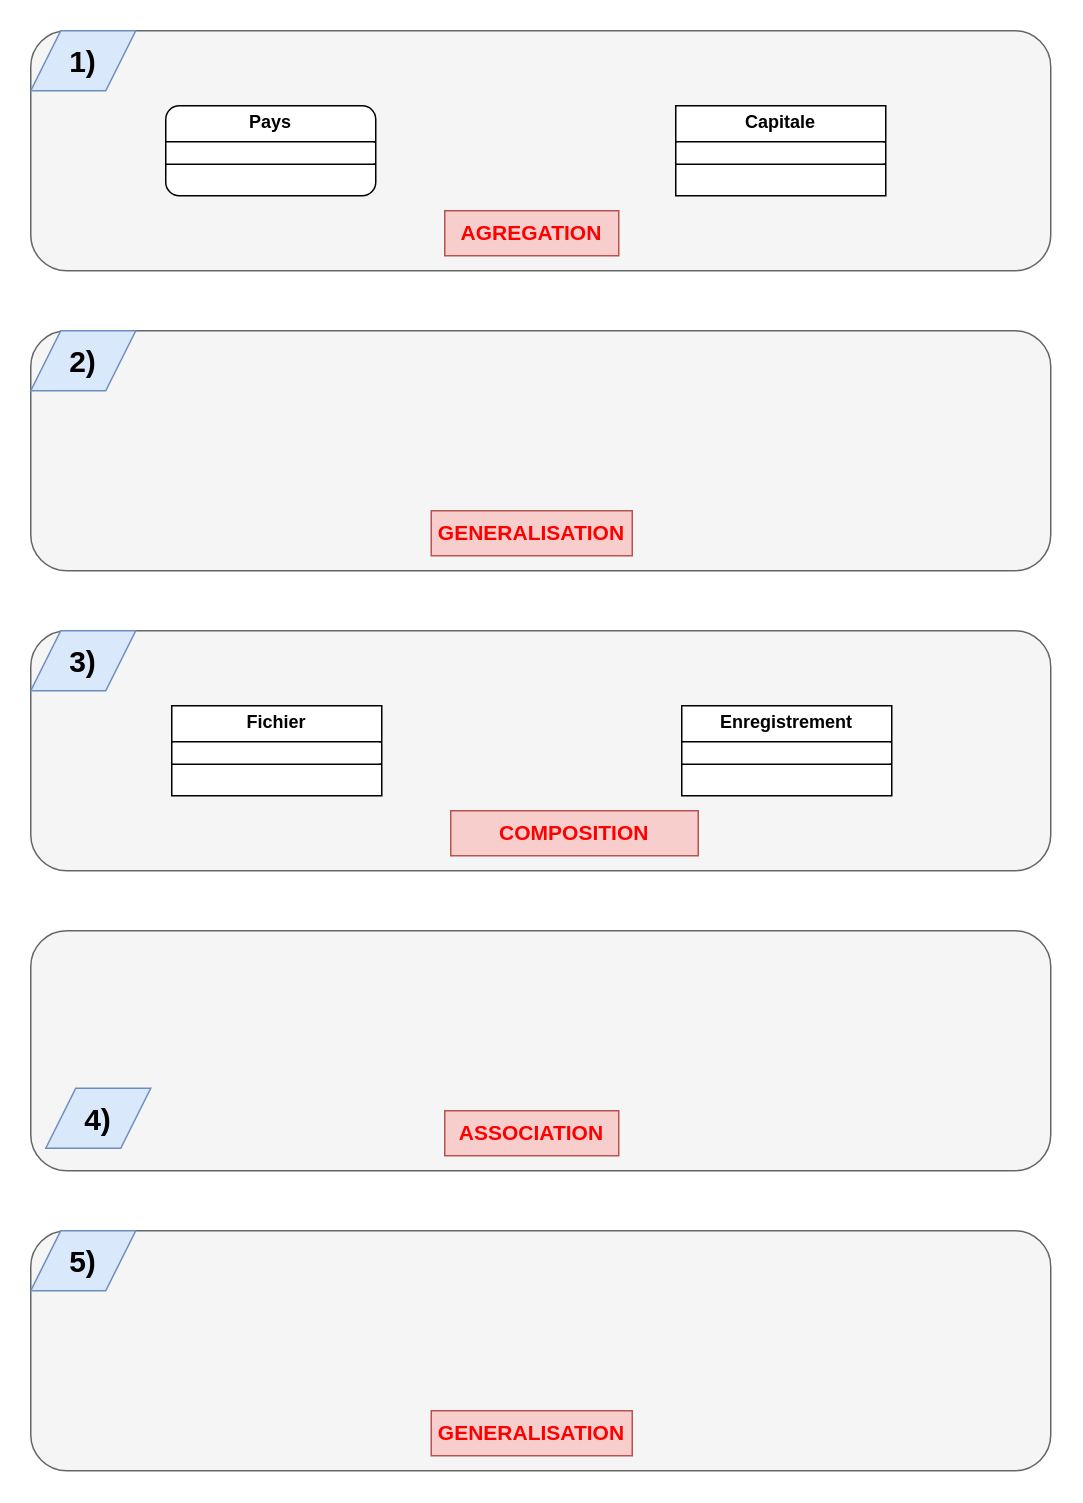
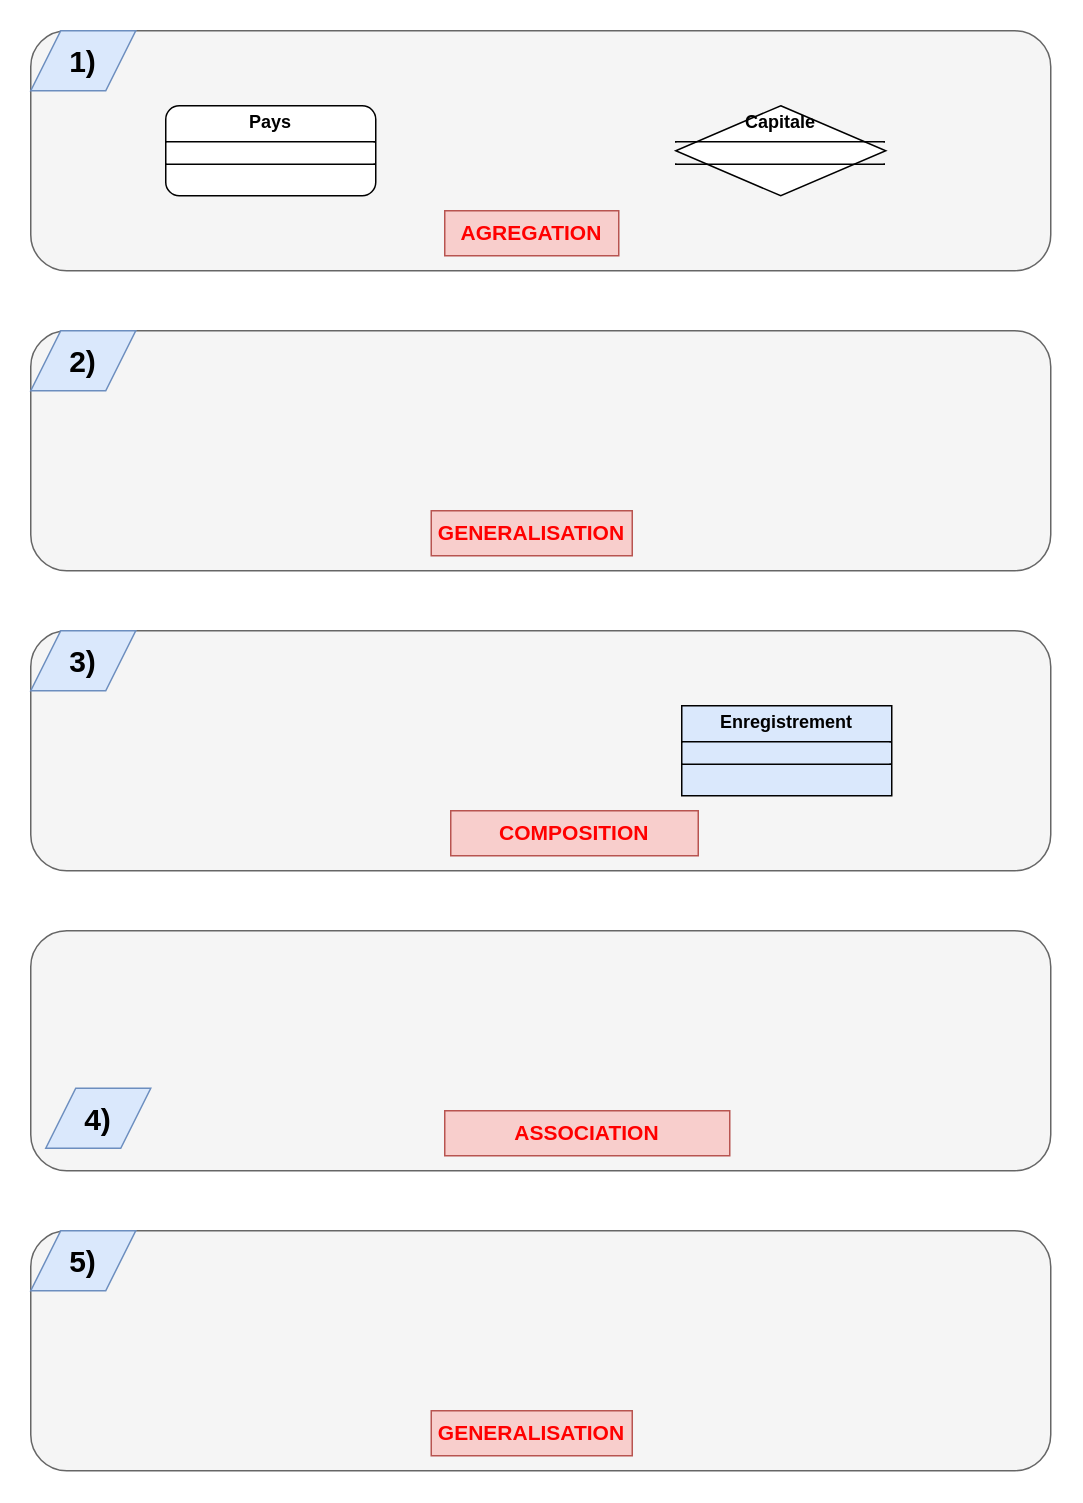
  <mxCell id="0" />
  <mxCell id="1" parent="0" />
  <mxCell id="2" value="" style="rounded=1;whiteSpace=wrap;html=1;fillColor=#f5f5f5;fontColor=#333333;strokeColor=#666666;" vertex="1" parent="1"><mxGeometry x="20" y="420" width="680" height="160" as="geometry" /></mxCell>
  <mxCell id="3" value="" style="rounded=1;whiteSpace=wrap;html=1;fillColor=#f5f5f5;fontColor=#333333;strokeColor=#666666;" parent="1" vertex="1"><mxGeometry x="20" y="20" width="680" height="160" as="geometry" /></mxCell>
  <mxCell id="4" value="&lt;p style=&quot;margin:0px;margin-top:4px;text-align:center;&quot;&gt;&lt;b&gt;Pays&lt;/b&gt;&lt;/p&gt;&lt;hr size=&quot;1&quot; style=&quot;border-style:solid;&quot;&gt;&lt;div style=&quot;height:2px;&quot;&gt;&lt;/div&gt;&lt;hr size=&quot;1&quot; style=&quot;border-style:solid;&quot;&gt;&lt;div style=&quot;height:2px;&quot;&gt;&lt;/div&gt;" style="verticalAlign=top;align=left;overflow=fill;html=1;whiteSpace=wrap;rounded=1;" parent="1" vertex="1"><mxGeometry x="110" y="70" width="140" height="60" as="geometry" /></mxCell>
- <mxCell id="5" value="&lt;p style=&quot;margin:0px;margin-top:4px;text-align:center;&quot;&gt;&lt;b&gt;Capitale&lt;/b&gt;&lt;/p&gt;&lt;hr size=&quot;1&quot; style=&quot;border-style:solid;&quot;&gt;&lt;div style=&quot;height:2px;&quot;&gt;&lt;/div&gt;&lt;hr size=&quot;1&quot; style=&quot;border-style:solid;&quot;&gt;&lt;div style=&quot;height:2px;&quot;&gt;&lt;/div&gt;" style="verticalAlign=top;align=left;overflow=fill;html=1;whiteSpace=wrap;" parent="1" vertex="1"><mxGeometry x="450" y="70" width="140" height="60" as="geometry" /></mxCell>
+ <mxCell id="5" value="&lt;p style=&quot;margin:0px;margin-top:4px;text-align:center;&quot;&gt;&lt;b&gt;Capitale&lt;/b&gt;&lt;/p&gt;&lt;hr size=&quot;1&quot; style=&quot;border-style:solid;&quot;&gt;&lt;div style=&quot;height:2px;&quot;&gt;&lt;/div&gt;&lt;hr size=&quot;1&quot; style=&quot;border-style:solid;&quot;&gt;&lt;div style=&quot;height:2px;&quot;&gt;&lt;/div&gt;" style="rhombus;verticalAlign=top;align=left;overflow=fill;html=1;whiteSpace=wrap;" parent="1" vertex="1"><mxGeometry x="450" y="70" width="140" height="60" as="geometry" /></mxCell>
  <mxCell id="6" value="&lt;b&gt;&lt;font style=&quot;color: light-dark(rgb(255, 0, 0), rgb(237, 237, 237)); font-size: 14px;&quot;&gt;AGREGATION&lt;/font&gt;&lt;/b&gt;" style="text;html=1;align=center;verticalAlign=middle;whiteSpace=wrap;rounded=0;fillColor=#f8cecc;strokeColor=#b85450;" parent="1" vertex="1"><mxGeometry x="296" y="140" width="116" height="30" as="geometry" /></mxCell>
  <mxCell id="7" value="&lt;b&gt;&lt;font style=&quot;font-size: 20px;&quot;&gt;1)&lt;/font&gt;&lt;/b&gt;" style="shape=parallelogram;perimeter=parallelogramPerimeter;whiteSpace=wrap;html=1;fixedSize=1;fillColor=#dae8fc;strokeColor=#6c8ebf;" parent="1" vertex="1"><mxGeometry x="20" y="20" width="70" height="40" as="geometry" /></mxCell>
  <mxCell id="8" value="" style="rounded=1;whiteSpace=wrap;html=1;fillColor=#f5f5f5;fontColor=#333333;strokeColor=#666666;" parent="1" vertex="1"><mxGeometry x="20" y="220" width="680" height="160" as="geometry" /></mxCell>
  <mxCell id="9" value="&lt;b&gt;&lt;font style=&quot;font-size: 20px;&quot;&gt;2)&lt;/font&gt;&lt;/b&gt;" style="shape=parallelogram;perimeter=parallelogramPerimeter;whiteSpace=wrap;html=1;fixedSize=1;fillColor=#dae8fc;strokeColor=#6c8ebf;" parent="1" vertex="1"><mxGeometry x="20" y="220" width="70" height="40" as="geometry" /></mxCell>
- <mxCell id="10" value="&lt;p style=&quot;margin:0px;margin-top:4px;text-align:center;&quot;&gt;&lt;b&gt;Fichier&lt;/b&gt;&lt;/p&gt;&lt;hr size=&quot;1&quot; style=&quot;border-style:solid;&quot;&gt;&lt;div style=&quot;height:2px;&quot;&gt;&lt;/div&gt;&lt;hr size=&quot;1&quot; style=&quot;border-style:solid;&quot;&gt;&lt;div style=&quot;height:2px;&quot;&gt;&lt;/div&gt;" style="verticalAlign=top;align=left;overflow=fill;html=1;whiteSpace=wrap;" vertex="1" parent="1"><mxGeometry x="114" y="470" width="140" height="60" as="geometry" /></mxCell>
- <mxCell id="11" value="&lt;p style=&quot;margin:0px;margin-top:4px;text-align:center;&quot;&gt;&lt;b&gt;Enregistrement&lt;/b&gt;&lt;/p&gt;&lt;hr size=&quot;1&quot; style=&quot;border-style:solid;&quot;&gt;&lt;div style=&quot;height:2px;&quot;&gt;&lt;/div&gt;&lt;hr size=&quot;1&quot; style=&quot;border-style:solid;&quot;&gt;&lt;div style=&quot;height:2px;&quot;&gt;&lt;/div&gt;" style="verticalAlign=top;align=left;overflow=fill;html=1;whiteSpace=wrap;" vertex="1" parent="1"><mxGeometry x="454" y="470" width="140" height="60" as="geometry" /></mxCell>
+ <mxCell id="11" value="&lt;p style=&quot;margin:0px;margin-top:4px;text-align:center;&quot;&gt;&lt;b&gt;Enregistrement&lt;/b&gt;&lt;/p&gt;&lt;hr size=&quot;1&quot; style=&quot;border-style:solid;&quot;&gt;&lt;div style=&quot;height:2px;&quot;&gt;&lt;/div&gt;&lt;hr size=&quot;1&quot; style=&quot;border-style:solid;&quot;&gt;&lt;div style=&quot;height:2px;&quot;&gt;&lt;/div&gt;" style="verticalAlign=top;align=left;overflow=fill;html=1;whiteSpace=wrap;fillColor=#dae8fc;" vertex="1" parent="1"><mxGeometry x="454" y="470" width="140" height="60" as="geometry" /></mxCell>
  <mxCell id="12" value="&lt;b&gt;&lt;font style=&quot;color: light-dark(rgb(255, 0, 0), rgb(237, 237, 237)); font-size: 14px;&quot;&gt;COMPOSITION&lt;/font&gt;&lt;/b&gt;" style="text;html=1;align=center;verticalAlign=middle;whiteSpace=wrap;rounded=0;fillColor=#f8cecc;strokeColor=#b85450;" vertex="1" parent="1"><mxGeometry x="300" y="540" width="165" height="30" as="geometry" /></mxCell>
  <mxCell id="13" value="&lt;b&gt;&lt;font style=&quot;font-size: 20px;&quot;&gt;3)&lt;/font&gt;&lt;/b&gt;" style="shape=parallelogram;perimeter=parallelogramPerimeter;whiteSpace=wrap;html=1;fixedSize=1;fillColor=#dae8fc;strokeColor=#6c8ebf;" vertex="1" parent="1"><mxGeometry x="20" y="420" width="70" height="40" as="geometry" /></mxCell>
  <mxCell id="14" value="" style="rounded=1;whiteSpace=wrap;html=1;fillColor=#f5f5f5;fontColor=#333333;strokeColor=#666666;" vertex="1" parent="1"><mxGeometry x="20" y="620" width="680" height="160" as="geometry" /></mxCell>
  <mxCell id="15" value="&lt;b&gt;&lt;font style=&quot;font-size: 20px;&quot;&gt;4)&lt;/font&gt;&lt;/b&gt;" style="shape=parallelogram;perimeter=parallelogramPerimeter;whiteSpace=wrap;html=1;fixedSize=1;fillColor=#dae8fc;strokeColor=#6c8ebf;" vertex="1" parent="1"><mxGeometry x="30" y="725" width="70" height="40" as="geometry" /></mxCell>
- <mxCell id="16" value="&lt;b&gt;&lt;font style=&quot;color: light-dark(rgb(255, 0, 0), rgb(237, 237, 237)); font-size: 14px;&quot;&gt;ASSOCIATION&lt;/font&gt;&lt;/b&gt;" style="text;html=1;align=center;verticalAlign=middle;whiteSpace=wrap;rounded=0;fillColor=#f8cecc;strokeColor=#b85450;" vertex="1" parent="1"><mxGeometry x="296" y="740" width="116" height="30" as="geometry" /></mxCell>
+ <mxCell id="16" value="&lt;b&gt;&lt;font style=&quot;color: light-dark(rgb(255, 0, 0), rgb(237, 237, 237)); font-size: 14px;&quot;&gt;ASSOCIATION&lt;/font&gt;&lt;/b&gt;" style="text;html=1;align=center;verticalAlign=middle;whiteSpace=wrap;rounded=0;fillColor=#f8cecc;strokeColor=#b85450;" vertex="1" parent="1"><mxGeometry x="296" y="740" width="190" height="30" as="geometry" /></mxCell>
  <mxCell id="17" value="" style="rounded=1;whiteSpace=wrap;html=1;fillColor=#f5f5f5;fontColor=#333333;strokeColor=#666666;" vertex="1" parent="1"><mxGeometry x="20" y="820" width="680" height="160" as="geometry" /></mxCell>
  <mxCell id="18" value="&lt;b&gt;&lt;font style=&quot;font-size: 20px;&quot;&gt;5)&lt;/font&gt;&lt;/b&gt;" style="shape=parallelogram;perimeter=parallelogramPerimeter;whiteSpace=wrap;html=1;fixedSize=1;fillColor=#dae8fc;strokeColor=#6c8ebf;" vertex="1" parent="1"><mxGeometry x="20" y="820" width="70" height="40" as="geometry" /></mxCell>
  <mxCell id="19" value="&lt;b&gt;&lt;font style=&quot;color: light-dark(rgb(255, 0, 0), rgb(237, 237, 237)); font-size: 14px;&quot;&gt;GENERALISATION&lt;/font&gt;&lt;/b&gt;" style="text;html=1;align=center;verticalAlign=middle;whiteSpace=wrap;rounded=0;fillColor=#f8cecc;strokeColor=#b85450;" vertex="1" parent="1"><mxGeometry x="287" y="940" width="134" height="30" as="geometry" /></mxCell>
  <mxCell id="20" value="&lt;b&gt;&lt;font style=&quot;color: light-dark(rgb(255, 0, 0), rgb(237, 237, 237)); font-size: 14px;&quot;&gt;GENERALISATION&lt;/font&gt;&lt;/b&gt;" style="text;html=1;align=center;verticalAlign=middle;whiteSpace=wrap;rounded=0;fillColor=#f8cecc;strokeColor=#b85450;" vertex="1" parent="1"><mxGeometry x="287" y="340" width="134" height="30" as="geometry" /></mxCell>
